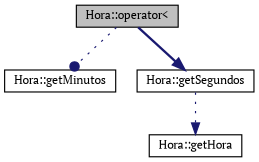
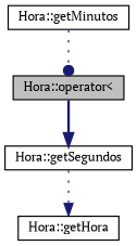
  digraph {
    fontname="PT Serif"
    rankdir=TB
    node [color=black fillcolor=white fontname="PT Serif" fontsize=10 shape=record style=filled]
    edge [arrowhead=normal color=midnightblue fontname="PT Serif" fontsize=10 labelfontname=Helvetica labelfontsize=10 style=dotted]
    n1 [fillcolor=grey75 fontcolor=black height=0.2 label="Hora::operator\<" width=0.4]
    n2 [height=0.2 label="Hora::getMinutos" width=0.4]
    n3 [height=0.2 label="Hora::getSegundos" width=0.4]
    n4 [height=0.2 label="Hora::getHora" width=0.4]
-   n1 -> n2 [arrowhead=dot]
+   n2 -> n1 [arrowhead=dot]
    n1 -> n3 [style=bold]
    n3 -> n4
  }
